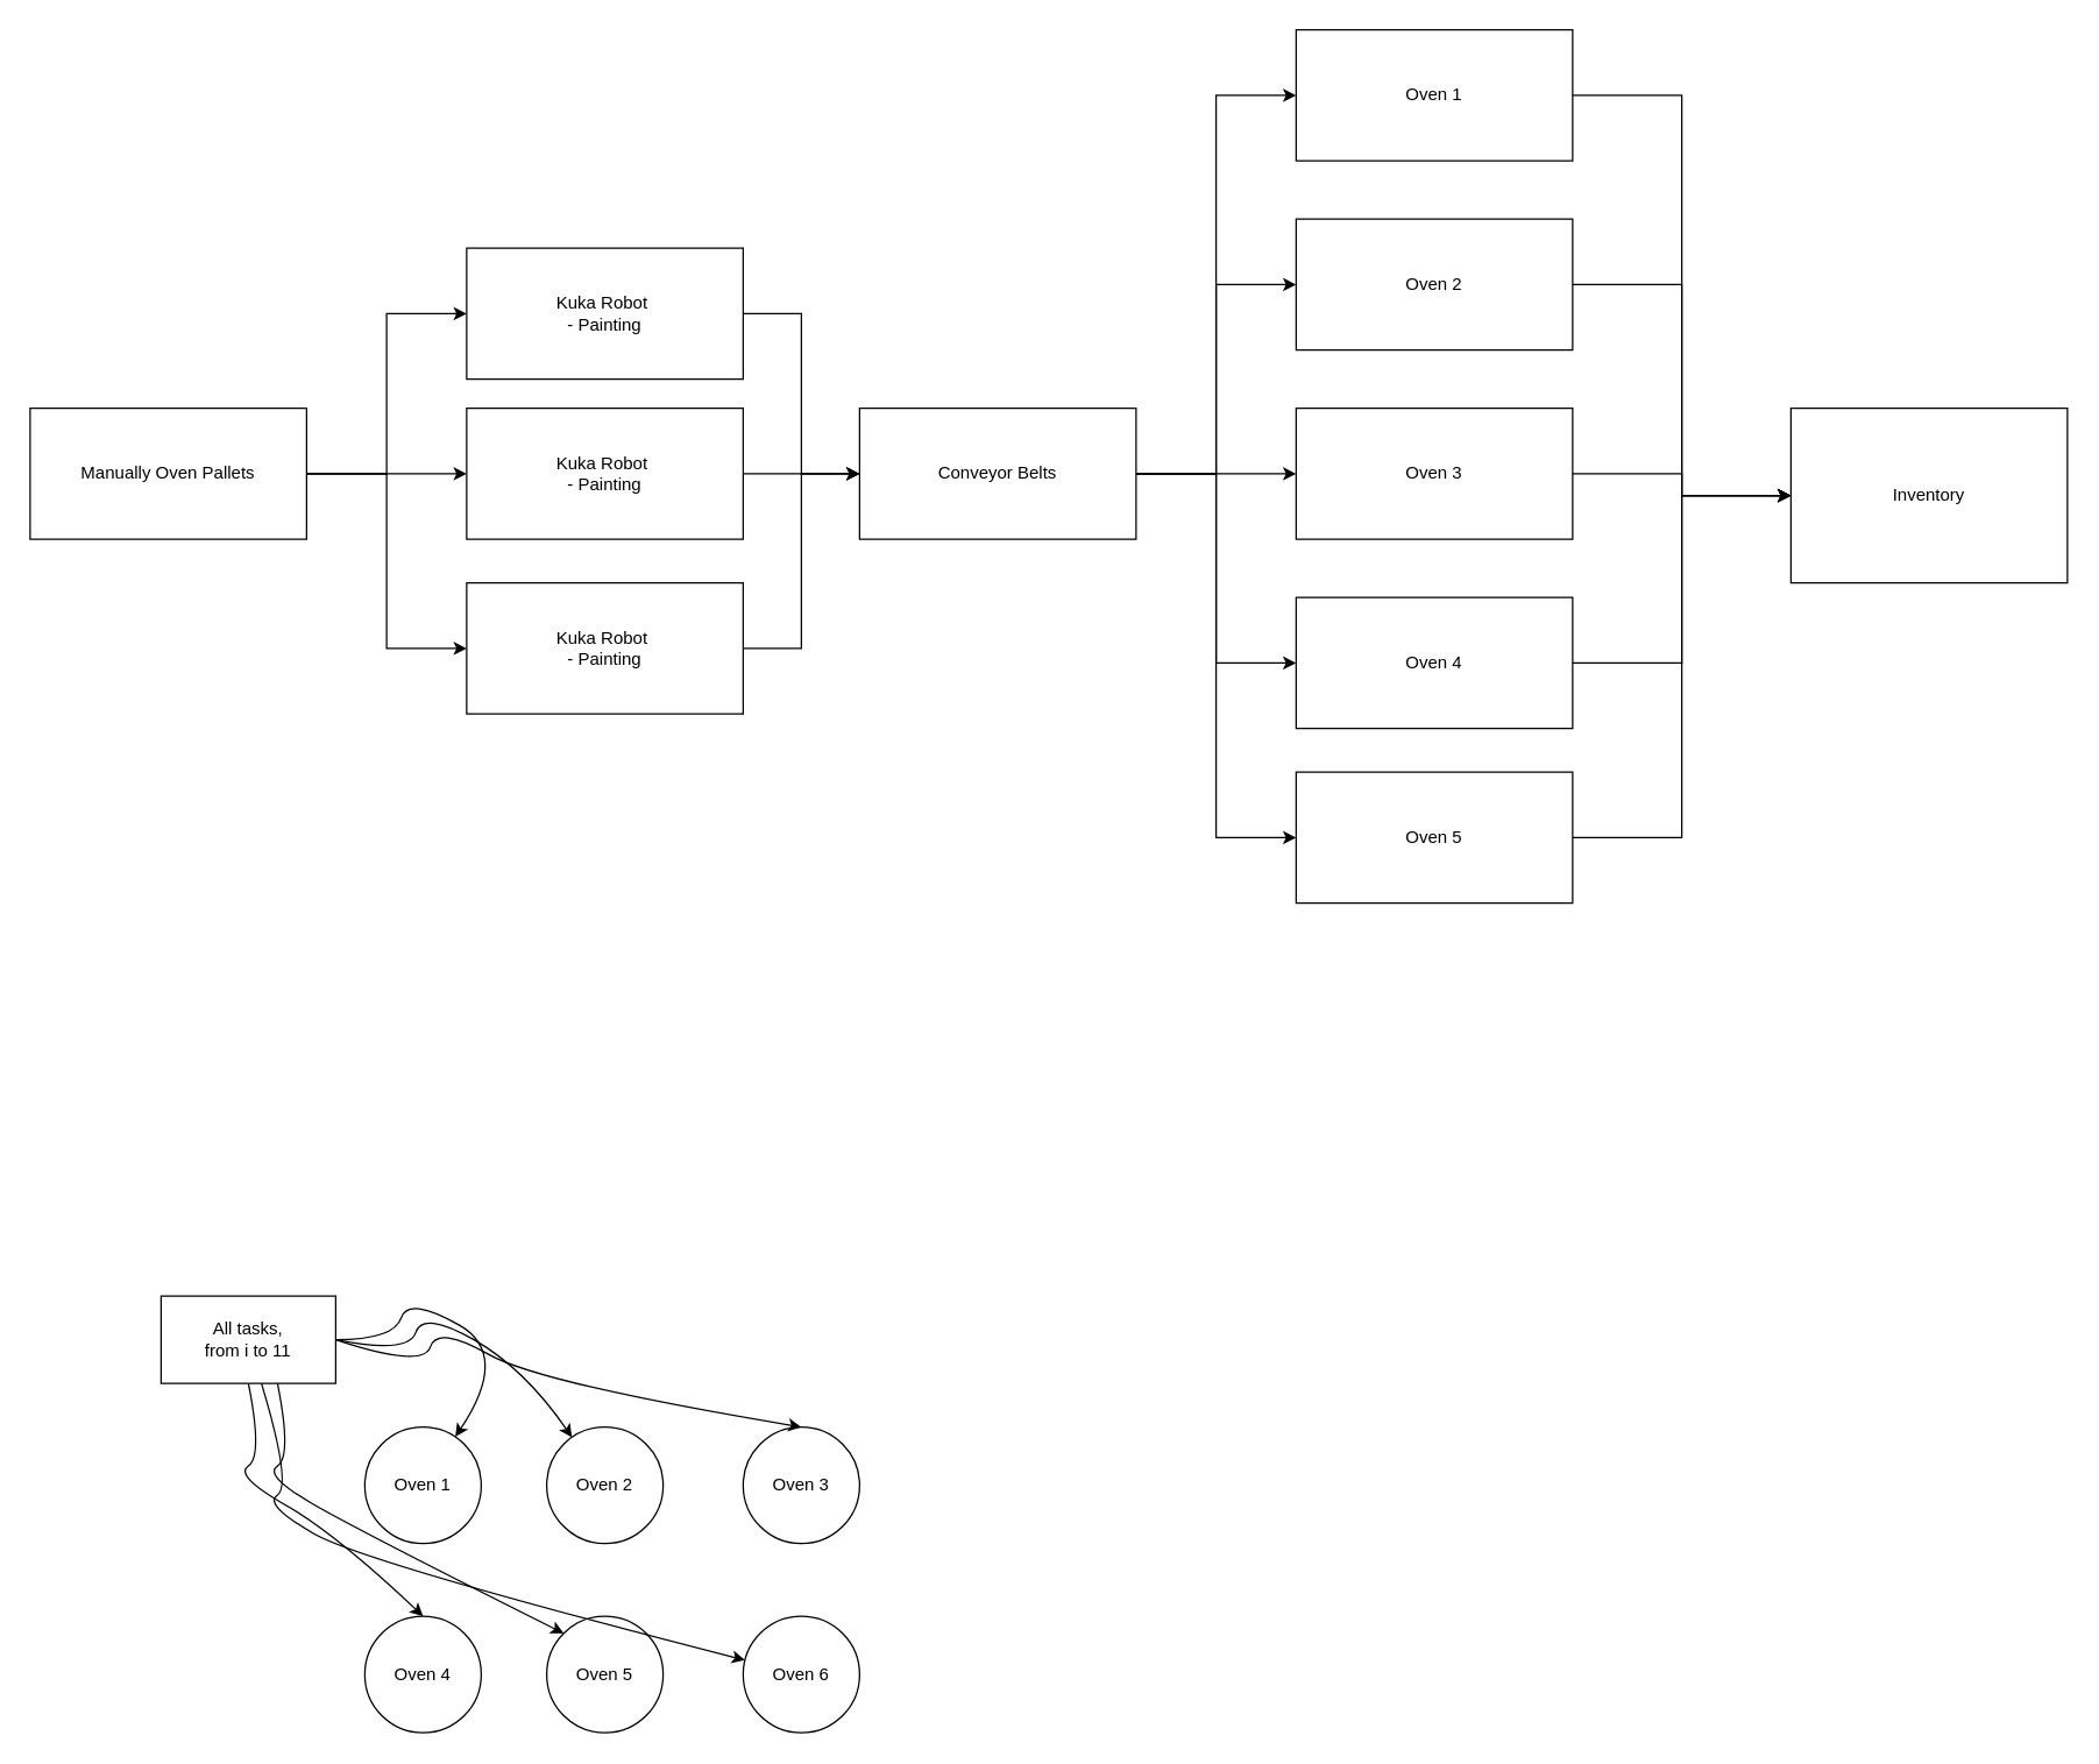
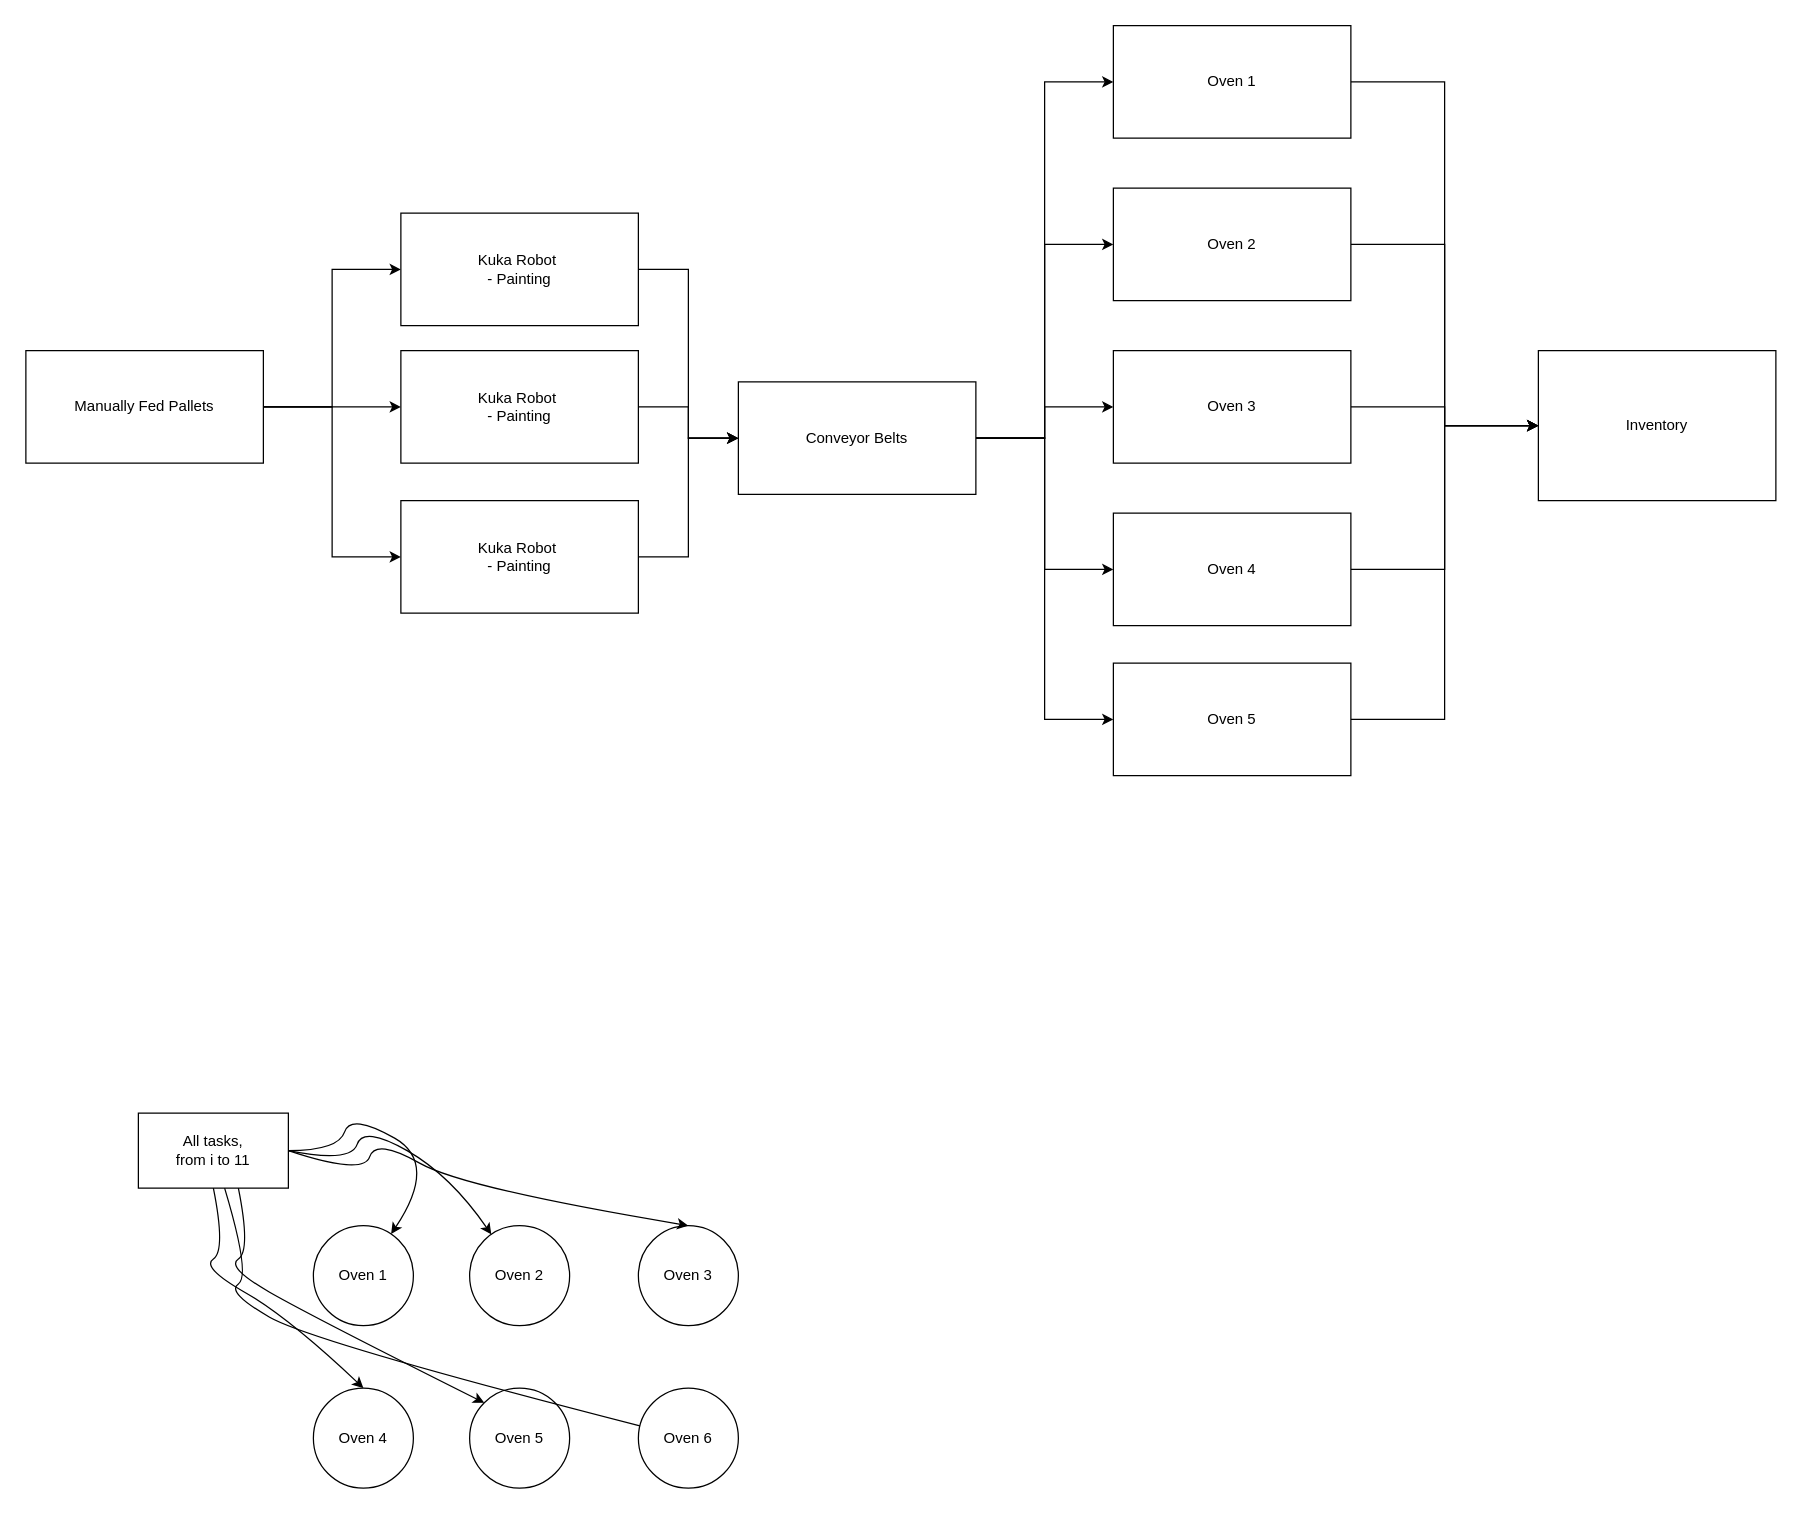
  <mxCell id="0" />
  <mxCell id="1" parent="0" />
  <mxCell id="2" style="edgeStyle=orthogonalEdgeStyle;rounded=0;orthogonalLoop=1;jettySize=auto;html=1;entryX=0;entryY=0.5;entryDx=0;entryDy=0;" edge="1" parent="1" source="7" target="9"><mxGeometry relative="1" as="geometry" /></mxCell>
  <mxCell id="3" style="edgeStyle=orthogonalEdgeStyle;rounded=0;orthogonalLoop=1;jettySize=auto;html=1;entryX=0;entryY=0.5;entryDx=0;entryDy=0;" edge="1" parent="1" source="7" target="15"><mxGeometry relative="1" as="geometry" /></mxCell>
  <mxCell id="4" style="edgeStyle=orthogonalEdgeStyle;rounded=0;orthogonalLoop=1;jettySize=auto;html=1;" edge="1" parent="1" source="7" target="17"><mxGeometry relative="1" as="geometry" /></mxCell>
  <mxCell id="5" style="edgeStyle=orthogonalEdgeStyle;rounded=0;orthogonalLoop=1;jettySize=auto;html=1;entryX=0;entryY=0.5;entryDx=0;entryDy=0;" edge="1" parent="1" source="7" target="19"><mxGeometry relative="1" as="geometry" /></mxCell>
  <mxCell id="6" style="edgeStyle=orthogonalEdgeStyle;rounded=0;orthogonalLoop=1;jettySize=auto;html=1;entryX=0;entryY=0.5;entryDx=0;entryDy=0;" edge="1" parent="1" source="7" target="21"><mxGeometry relative="1" as="geometry" /></mxCell>
- <mxCell id="7" value="Conveyor Belts&lt;br&gt;" style="rounded=0;whiteSpace=wrap;html=1;" vertex="1" parent="1"><mxGeometry x="590" y="280" width="190" height="90" as="geometry" /></mxCell>
+ <mxCell id="7" value="Conveyor Belts&lt;br&gt;" style="rounded=0;whiteSpace=wrap;html=1;" vertex="1" parent="1"><mxGeometry x="590" y="305" width="190" height="90" as="geometry" /></mxCell>
  <mxCell id="8" style="edgeStyle=orthogonalEdgeStyle;rounded=0;orthogonalLoop=1;jettySize=auto;html=1;entryX=0;entryY=0.5;entryDx=0;entryDy=0;" edge="1" parent="1" source="9" target="28"><mxGeometry relative="1" as="geometry" /></mxCell>
  <mxCell id="9" value="Oven 1" style="rounded=0;whiteSpace=wrap;html=1;" vertex="1" parent="1"><mxGeometry x="890" y="20" width="190" height="90" as="geometry" /></mxCell>
  <mxCell id="10" style="edgeStyle=orthogonalEdgeStyle;rounded=0;orthogonalLoop=1;jettySize=auto;html=1;entryX=0;entryY=0.5;entryDx=0;entryDy=0;" edge="1" parent="1" source="13" target="27"><mxGeometry relative="1" as="geometry" /></mxCell>
  <mxCell id="11" style="edgeStyle=orthogonalEdgeStyle;rounded=0;orthogonalLoop=1;jettySize=auto;html=1;" edge="1" parent="1" source="13" target="23"><mxGeometry relative="1" as="geometry" /></mxCell>
  <mxCell id="12" style="edgeStyle=orthogonalEdgeStyle;rounded=0;orthogonalLoop=1;jettySize=auto;html=1;entryX=0;entryY=0.5;entryDx=0;entryDy=0;" edge="1" parent="1" source="13" target="25"><mxGeometry relative="1" as="geometry" /></mxCell>
- <mxCell id="13" value="Manually Oven Pallets" style="rounded=0;whiteSpace=wrap;html=1;" vertex="1" parent="1"><mxGeometry x="20" y="280" width="190" height="90" as="geometry" /></mxCell>
+ <mxCell id="13" value="Manually Fed Pallets" style="rounded=0;whiteSpace=wrap;html=1;" vertex="1" parent="1"><mxGeometry x="20" y="280" width="190" height="90" as="geometry" /></mxCell>
  <mxCell id="14" style="edgeStyle=orthogonalEdgeStyle;rounded=0;orthogonalLoop=1;jettySize=auto;html=1;entryX=0;entryY=0.5;entryDx=0;entryDy=0;" edge="1" parent="1" source="15" target="28"><mxGeometry relative="1" as="geometry" /></mxCell>
  <mxCell id="15" value="&lt;span style=&quot;&quot;&gt;Oven 2&lt;/span&gt;" style="rounded=0;whiteSpace=wrap;html=1;" vertex="1" parent="1"><mxGeometry x="890" y="150" width="190" height="90" as="geometry" /></mxCell>
  <mxCell id="16" style="edgeStyle=orthogonalEdgeStyle;rounded=0;orthogonalLoop=1;jettySize=auto;html=1;entryX=0;entryY=0.5;entryDx=0;entryDy=0;" edge="1" parent="1" source="17" target="28"><mxGeometry relative="1" as="geometry" /></mxCell>
  <mxCell id="17" value="&lt;span style=&quot;&quot;&gt;Oven 3&lt;/span&gt;" style="rounded=0;whiteSpace=wrap;html=1;" vertex="1" parent="1"><mxGeometry x="890" y="280" width="190" height="90" as="geometry" /></mxCell>
  <mxCell id="18" style="edgeStyle=orthogonalEdgeStyle;rounded=0;orthogonalLoop=1;jettySize=auto;html=1;entryX=0;entryY=0.5;entryDx=0;entryDy=0;" edge="1" parent="1" source="19" target="28"><mxGeometry relative="1" as="geometry" /></mxCell>
  <mxCell id="19" value="&lt;span style=&quot;&quot;&gt;Oven 4&lt;/span&gt;" style="rounded=0;whiteSpace=wrap;html=1;" vertex="1" parent="1"><mxGeometry x="890" y="410" width="190" height="90" as="geometry" /></mxCell>
  <mxCell id="20" style="edgeStyle=orthogonalEdgeStyle;rounded=0;orthogonalLoop=1;jettySize=auto;html=1;entryX=0;entryY=0.5;entryDx=0;entryDy=0;" edge="1" parent="1" source="21" target="28"><mxGeometry relative="1" as="geometry" /></mxCell>
  <mxCell id="21" value="&lt;span style=&quot;&quot;&gt;Oven 5&lt;/span&gt;" style="rounded=0;whiteSpace=wrap;html=1;" vertex="1" parent="1"><mxGeometry x="890" y="530" width="190" height="90" as="geometry" /></mxCell>
  <mxCell id="22" style="edgeStyle=orthogonalEdgeStyle;rounded=0;orthogonalLoop=1;jettySize=auto;html=1;" edge="1" parent="1" source="23" target="7"><mxGeometry relative="1" as="geometry" /></mxCell>
  <mxCell id="23" value="Kuka Robot&amp;nbsp;&lt;br&gt;- Painting" style="rounded=0;whiteSpace=wrap;html=1;" vertex="1" parent="1"><mxGeometry x="320" y="280" width="190" height="90" as="geometry" /></mxCell>
  <mxCell id="24" style="edgeStyle=orthogonalEdgeStyle;rounded=0;orthogonalLoop=1;jettySize=auto;html=1;entryX=0;entryY=0.5;entryDx=0;entryDy=0;" edge="1" parent="1" source="25" target="7"><mxGeometry relative="1" as="geometry" /></mxCell>
  <mxCell id="25" value="Kuka Robot&amp;nbsp;&lt;br&gt;- Painting" style="rounded=0;whiteSpace=wrap;html=1;" vertex="1" parent="1"><mxGeometry x="320" y="400" width="190" height="90" as="geometry" /></mxCell>
  <mxCell id="26" style="edgeStyle=orthogonalEdgeStyle;rounded=0;orthogonalLoop=1;jettySize=auto;html=1;entryX=0;entryY=0.5;entryDx=0;entryDy=0;" edge="1" parent="1" source="27" target="7"><mxGeometry relative="1" as="geometry" /></mxCell>
  <mxCell id="27" value="Kuka Robot&amp;nbsp;&lt;br&gt;- Painting" style="rounded=0;whiteSpace=wrap;html=1;" vertex="1" parent="1"><mxGeometry x="320" y="170" width="190" height="90" as="geometry" /></mxCell>
  <mxCell id="28" value="Inventory" style="rounded=0;whiteSpace=wrap;html=1;" vertex="1" parent="1"><mxGeometry x="1230" y="280" width="190" height="120" as="geometry" /></mxCell>
  <mxCell id="29" value="Oven 1" style="ellipse;whiteSpace=wrap;html=1;aspect=fixed;" vertex="1" parent="1"><mxGeometry x="250" y="980" width="80" height="80" as="geometry" /></mxCell>
  <mxCell id="30" value="Oven 2" style="ellipse;whiteSpace=wrap;html=1;aspect=fixed;" vertex="1" parent="1"><mxGeometry x="375" y="980" width="80" height="80" as="geometry" /></mxCell>
  <mxCell id="31" value="Oven 4" style="ellipse;whiteSpace=wrap;html=1;aspect=fixed;" vertex="1" parent="1"><mxGeometry x="250" y="1110" width="80" height="80" as="geometry" /></mxCell>
  <mxCell id="32" value="Oven 5" style="ellipse;whiteSpace=wrap;html=1;aspect=fixed;" vertex="1" parent="1"><mxGeometry x="375" y="1110" width="80" height="80" as="geometry" /></mxCell>
  <mxCell id="33" value="Oven 3" style="ellipse;whiteSpace=wrap;html=1;aspect=fixed;" vertex="1" parent="1"><mxGeometry x="510" y="980" width="80" height="80" as="geometry" /></mxCell>
  <mxCell id="34" value="Oven 6" style="ellipse;whiteSpace=wrap;html=1;aspect=fixed;" vertex="1" parent="1"><mxGeometry x="510" y="1110" width="80" height="80" as="geometry" /></mxCell>
  <mxCell id="35" value="All tasks,&lt;br&gt;from i to 11" style="rounded=0;whiteSpace=wrap;html=1;" vertex="1" parent="1"><mxGeometry x="110" y="890" width="120" height="60" as="geometry" /></mxCell>
  <mxCell id="36" value="" style="curved=1;endArrow=classic;html=1;rounded=0;" edge="1" parent="1" source="35" target="29"><mxGeometry width="50" height="50" relative="1" as="geometry"><mxPoint x="250" y="910" as="sourcePoint" /><mxPoint x="300" y="860" as="targetPoint" /><Array as="points"><mxPoint x="270" y="920" /><mxPoint x="280" y="890" /><mxPoint x="350" y="930" /></Array></mxGeometry></mxCell>
  <mxCell id="37" value="" style="curved=1;endArrow=classic;html=1;rounded=0;exitX=1;exitY=0.5;exitDx=0;exitDy=0;" edge="1" parent="1" source="35" target="30"><mxGeometry width="50" height="50" relative="1" as="geometry"><mxPoint x="240" y="930" as="sourcePoint" /><mxPoint x="322.237" y="996.751" as="targetPoint" /><Array as="points"><mxPoint x="280" y="930" /><mxPoint x="290" y="900" /><mxPoint x="360" y="940" /></Array></mxGeometry></mxCell>
  <mxCell id="38" value="" style="curved=1;endArrow=classic;html=1;rounded=0;entryX=0.5;entryY=0;entryDx=0;entryDy=0;exitX=1;exitY=0.5;exitDx=0;exitDy=0;" edge="1" parent="1" source="35" target="33"><mxGeometry width="50" height="50" relative="1" as="geometry"><mxPoint x="250" y="940" as="sourcePoint" /><mxPoint x="332.237" y="1006.751" as="targetPoint" /><Array as="points"><mxPoint x="290" y="940" /><mxPoint x="300" y="910" /><mxPoint x="370" y="950" /></Array></mxGeometry></mxCell>
  <mxCell id="39" value="" style="curved=1;endArrow=classic;html=1;rounded=0;exitX=0.5;exitY=1;exitDx=0;exitDy=0;entryX=0.5;entryY=0;entryDx=0;entryDy=0;" edge="1" parent="1" source="35" target="31"><mxGeometry width="50" height="50" relative="1" as="geometry"><mxPoint x="110" y="1043.25" as="sourcePoint" /><mxPoint x="192.237" y="1110.001" as="targetPoint" /><Array as="points"><mxPoint x="180" y="1000" /><mxPoint x="160" y="1013.25" /><mxPoint x="230" y="1053.25" /></Array></mxGeometry></mxCell>
  <mxCell id="40" value="" style="curved=1;endArrow=classic;html=1;rounded=0;exitX=0.5;exitY=1;exitDx=0;exitDy=0;entryX=0;entryY=0;entryDx=0;entryDy=0;" edge="1" parent="1" target="32"><mxGeometry width="50" height="50" relative="1" as="geometry"><mxPoint x="190" y="950" as="sourcePoint" /><mxPoint x="310" y="1110" as="targetPoint" /><Array as="points"><mxPoint x="200" y="1000" /><mxPoint x="180" y="1013.25" /><mxPoint x="250" y="1053.25" /></Array></mxGeometry></mxCell>
- <mxCell id="41" value="" style="curved=1;endArrow=classic;html=1;rounded=0;" edge="1" parent="1" source="35" target="34"><mxGeometry width="50" height="50" relative="1" as="geometry"><mxPoint x="190" y="970" as="sourcePoint" /><mxPoint x="310" y="1130" as="targetPoint" /><Array as="points"><mxPoint x="200" y="1020" /><mxPoint x="180" y="1033.25" /><mxPoint x="250" y="1073.25" /></Array></mxGeometry></mxCell>
+ <mxCell id="41" value="" style="curved=1;endArrow=none;html=1;rounded=0;" edge="1" parent="1" source="35" target="34"><mxGeometry width="50" height="50" relative="1" as="geometry"><mxPoint x="190" y="970" as="sourcePoint" /><mxPoint x="310" y="1130" as="targetPoint" /><Array as="points"><mxPoint x="200" y="1020" /><mxPoint x="180" y="1033.25" /><mxPoint x="250" y="1073.25" /></Array></mxGeometry></mxCell>
